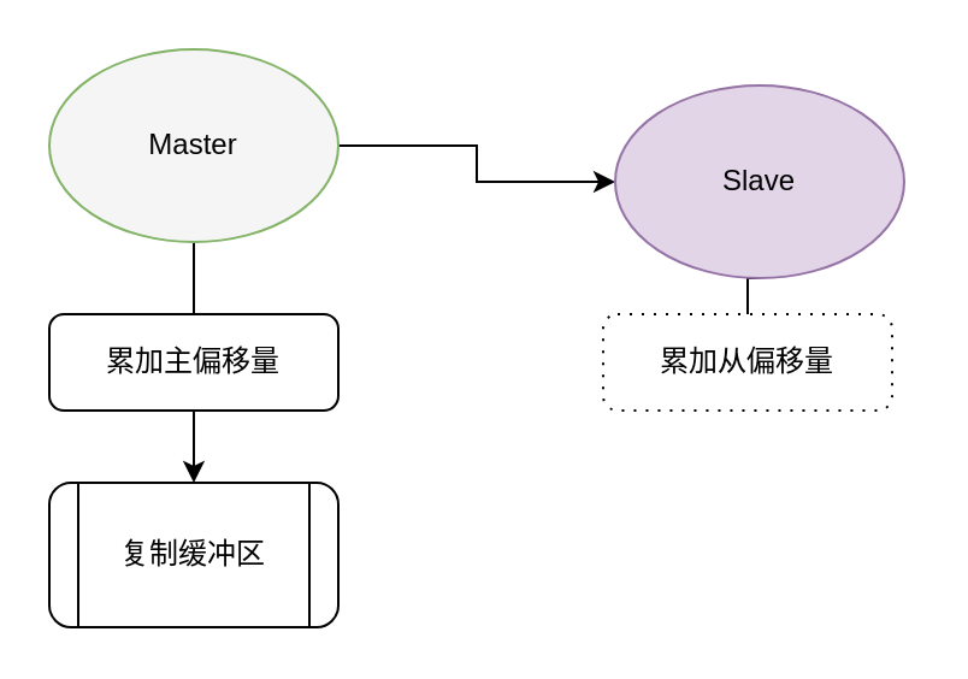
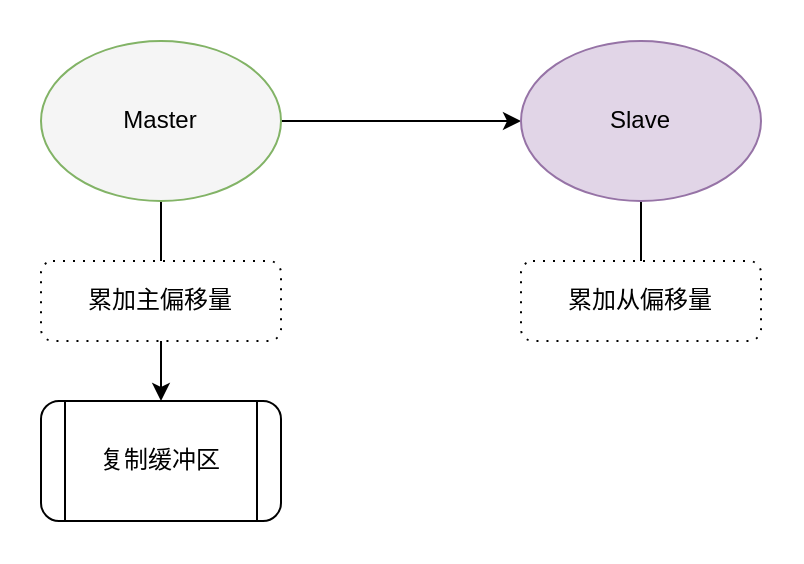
  <mxCell id="0" />
  <mxCell id="1" parent="0" />
  <mxCell id="2" style="edgeStyle=orthogonalEdgeStyle;rounded=0;orthogonalLoop=1;jettySize=auto;html=1;exitX=1;exitY=0.5;exitDx=0;exitDy=0;entryX=0;entryY=0.5;entryDx=0;entryDy=0;" edge="1" parent="1" source="4" target="6"><mxGeometry relative="1" as="geometry" /></mxCell>
  <mxCell id="3" style="edgeStyle=orthogonalEdgeStyle;rounded=0;orthogonalLoop=1;jettySize=auto;html=1;exitX=0.5;exitY=1;exitDx=0;exitDy=0;entryX=0.5;entryY=0;entryDx=0;entryDy=0;endArrow=none;endFill=0;" edge="1" parent="1" source="4" target="8"><mxGeometry relative="1" as="geometry" /></mxCell>
  <mxCell id="4" value="Master" style="ellipse;whiteSpace=wrap;html=1;fillColor=#f5f5f5;strokeColor=#82b366;" vertex="1" parent="1"><mxGeometry x="20" y="20" width="120" height="80" as="geometry" /></mxCell>
  <mxCell id="5" style="edgeStyle=orthogonalEdgeStyle;rounded=0;orthogonalLoop=1;jettySize=auto;html=1;exitX=0.5;exitY=1;exitDx=0;exitDy=0;entryX=0.5;entryY=0;entryDx=0;entryDy=0;endArrow=none;endFill=0;" edge="1" parent="1" source="6" target="9"><mxGeometry relative="1" as="geometry" /></mxCell>
- <mxCell id="6" value="Slave" style="ellipse;whiteSpace=wrap;html=1;fillColor=#e1d5e7;strokeColor=#9673a6;" vertex="1" parent="1"><mxGeometry x="255" y="35" width="120" height="80" as="geometry" /></mxCell>
+ <mxCell id="6" value="Slave" style="ellipse;whiteSpace=wrap;html=1;fillColor=#e1d5e7;strokeColor=#9673a6;" vertex="1" parent="1"><mxGeometry x="260" y="20" width="120" height="80" as="geometry" /></mxCell>
  <mxCell id="7" style="edgeStyle=orthogonalEdgeStyle;rounded=0;orthogonalLoop=1;jettySize=auto;html=1;exitX=0.5;exitY=1;exitDx=0;exitDy=0;entryX=0.5;entryY=0;entryDx=0;entryDy=0;endArrow=classic;endFill=1;" edge="1" parent="1" source="8" target="10"><mxGeometry relative="1" as="geometry" /></mxCell>
- <mxCell id="8" value="累加主偏移量" style="rounded=1;whiteSpace=wrap;html=1;dashed=0;dashPattern=1 4;glass=1;sketch=0;fillColor=none;" vertex="1" parent="1"><mxGeometry x="20" y="130" width="120" height="40" as="geometry" /></mxCell>
- <mxCell id="9" value="累加从偏移量" style="rounded=1;whiteSpace=wrap;html=1;dashed=1;dashPattern=1 4;glass=1;sketch=0;fillColor=none;" vertex="1" parent="1"><mxGeometry x="250" y="130" width="120" height="40" as="geometry" /></mxCell>
+ <mxCell id="8" value="累加主偏移量" style="rounded=1;whiteSpace=wrap;html=1;dashed=1;dashPattern=1 4;glass=1;sketch=0;fillColor=none;" vertex="1" parent="1"><mxGeometry x="20" y="130" width="120" height="40" as="geometry" /></mxCell>
+ <mxCell id="9" value="累加从偏移量" style="rounded=1;whiteSpace=wrap;html=1;dashed=1;dashPattern=1 4;glass=1;sketch=0;fillColor=none;" vertex="1" parent="1"><mxGeometry x="260" y="130" width="120" height="40" as="geometry" /></mxCell>
  <mxCell id="10" value="复制缓冲区" style="shape=process;whiteSpace=wrap;html=1;backgroundOutline=1;rounded=1;glass=1;sketch=0;fillColor=none;" vertex="1" parent="1"><mxGeometry x="20" y="200" width="120" height="60" as="geometry" /></mxCell>
